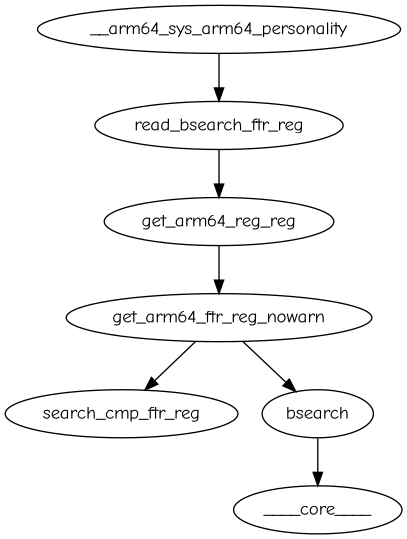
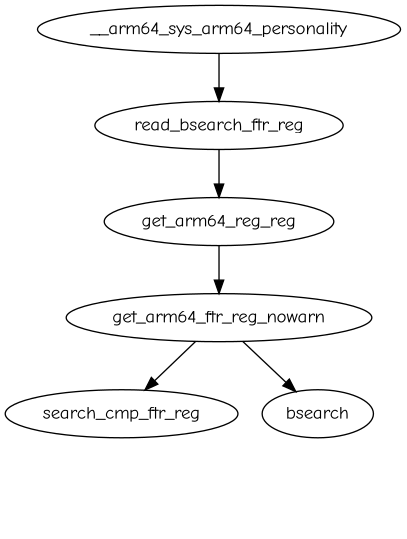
  digraph {
    fontname="Comic Neue"
    node [color=black fontname="Comic Neue"]
    edge [color=black fontname="Comic Neue"]
    n1 [label=read_bsearch_ftr_reg]
    n2 [label=get_arm64_reg_reg]
    get_arm64_ftr_reg_nowarn
    search_cmp_ftr_reg
    bsearch
-   ____core____ [color=kernel]
    __arm64_sys_arm64_personality
    n1 -> n2
    n2 -> get_arm64_ftr_reg_nowarn
    get_arm64_ftr_reg_nowarn -> search_cmp_ftr_reg
    get_arm64_ftr_reg_nowarn -> bsearch
-   bsearch -> ____core____
    __arm64_sys_arm64_personality -> n1
  }
